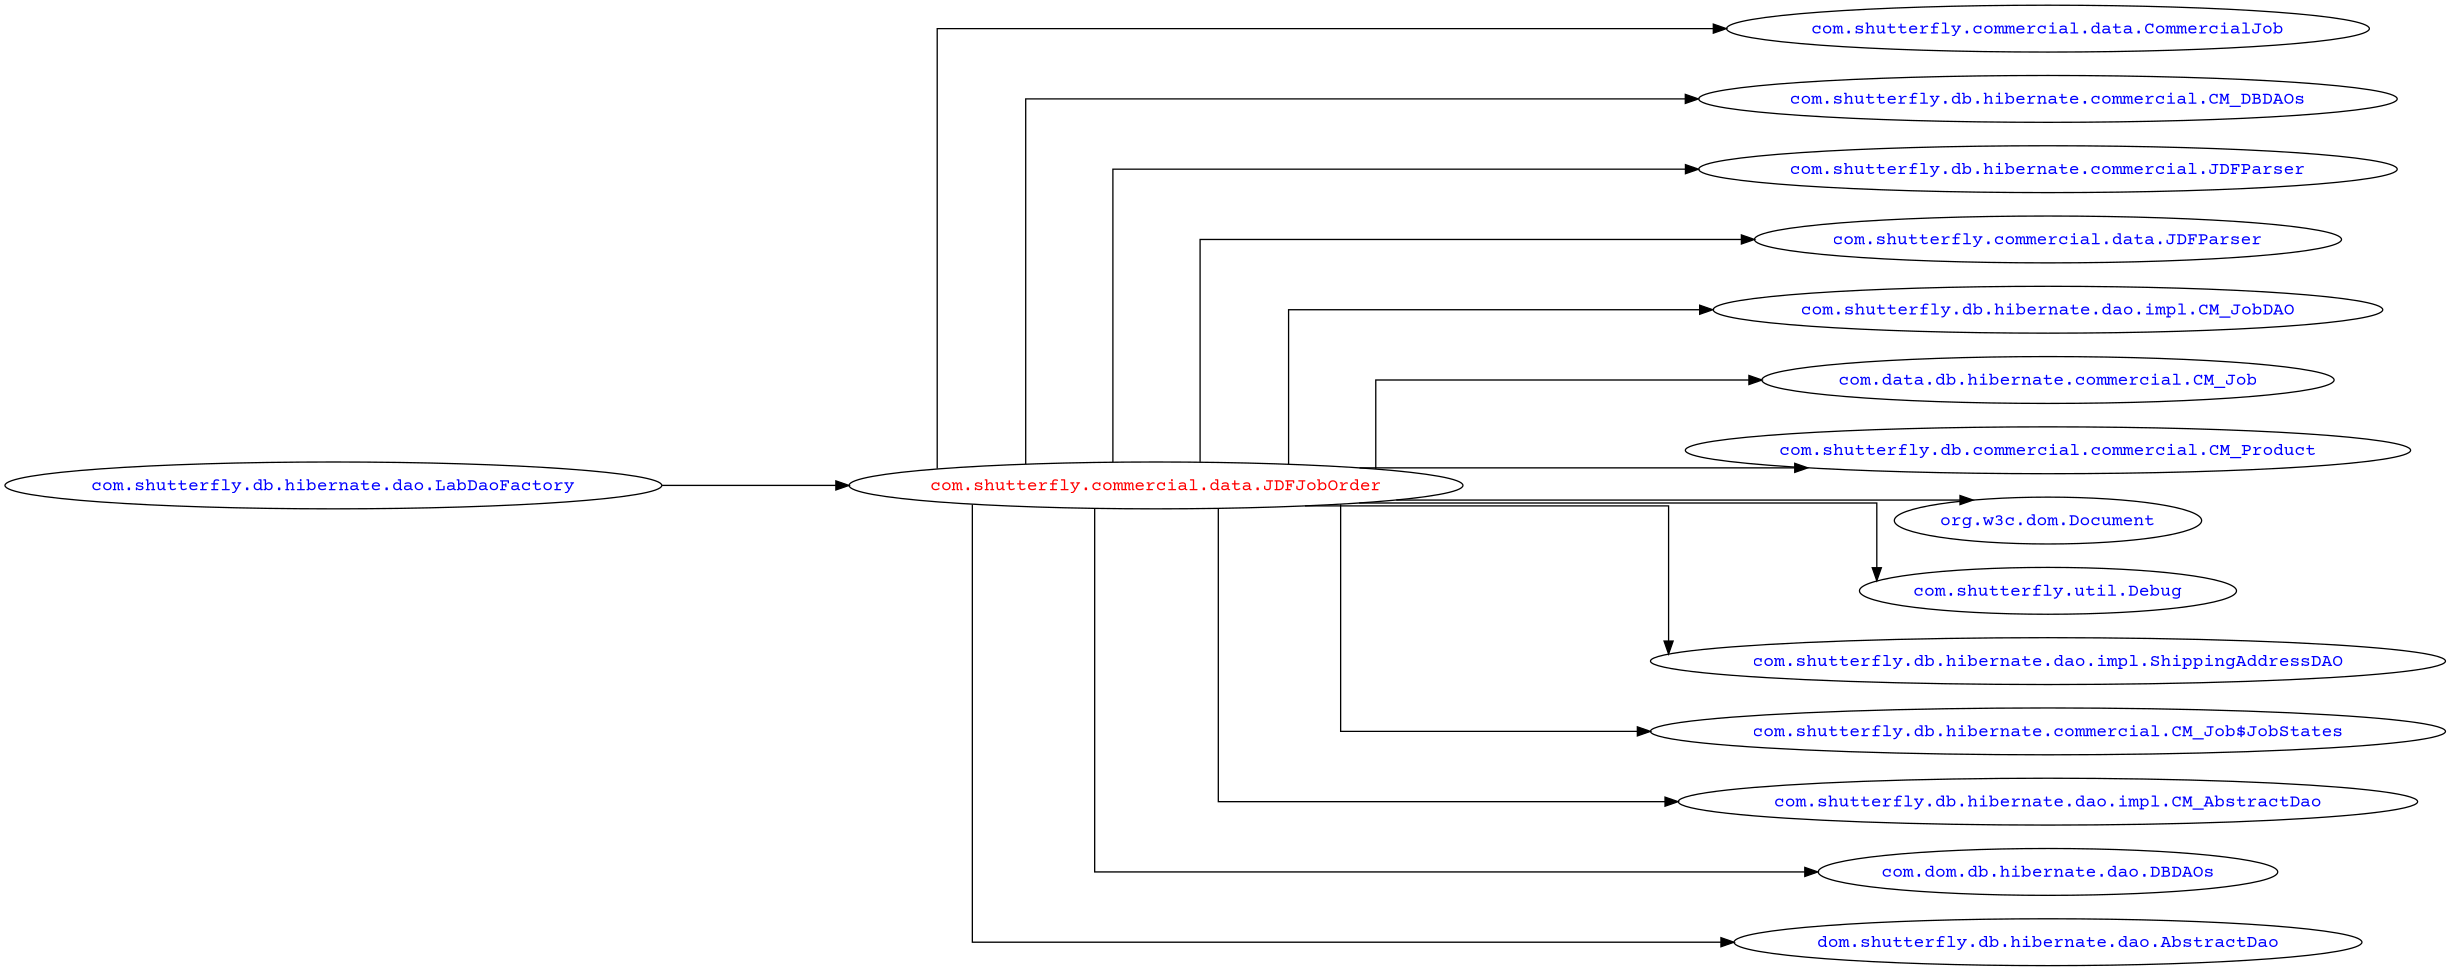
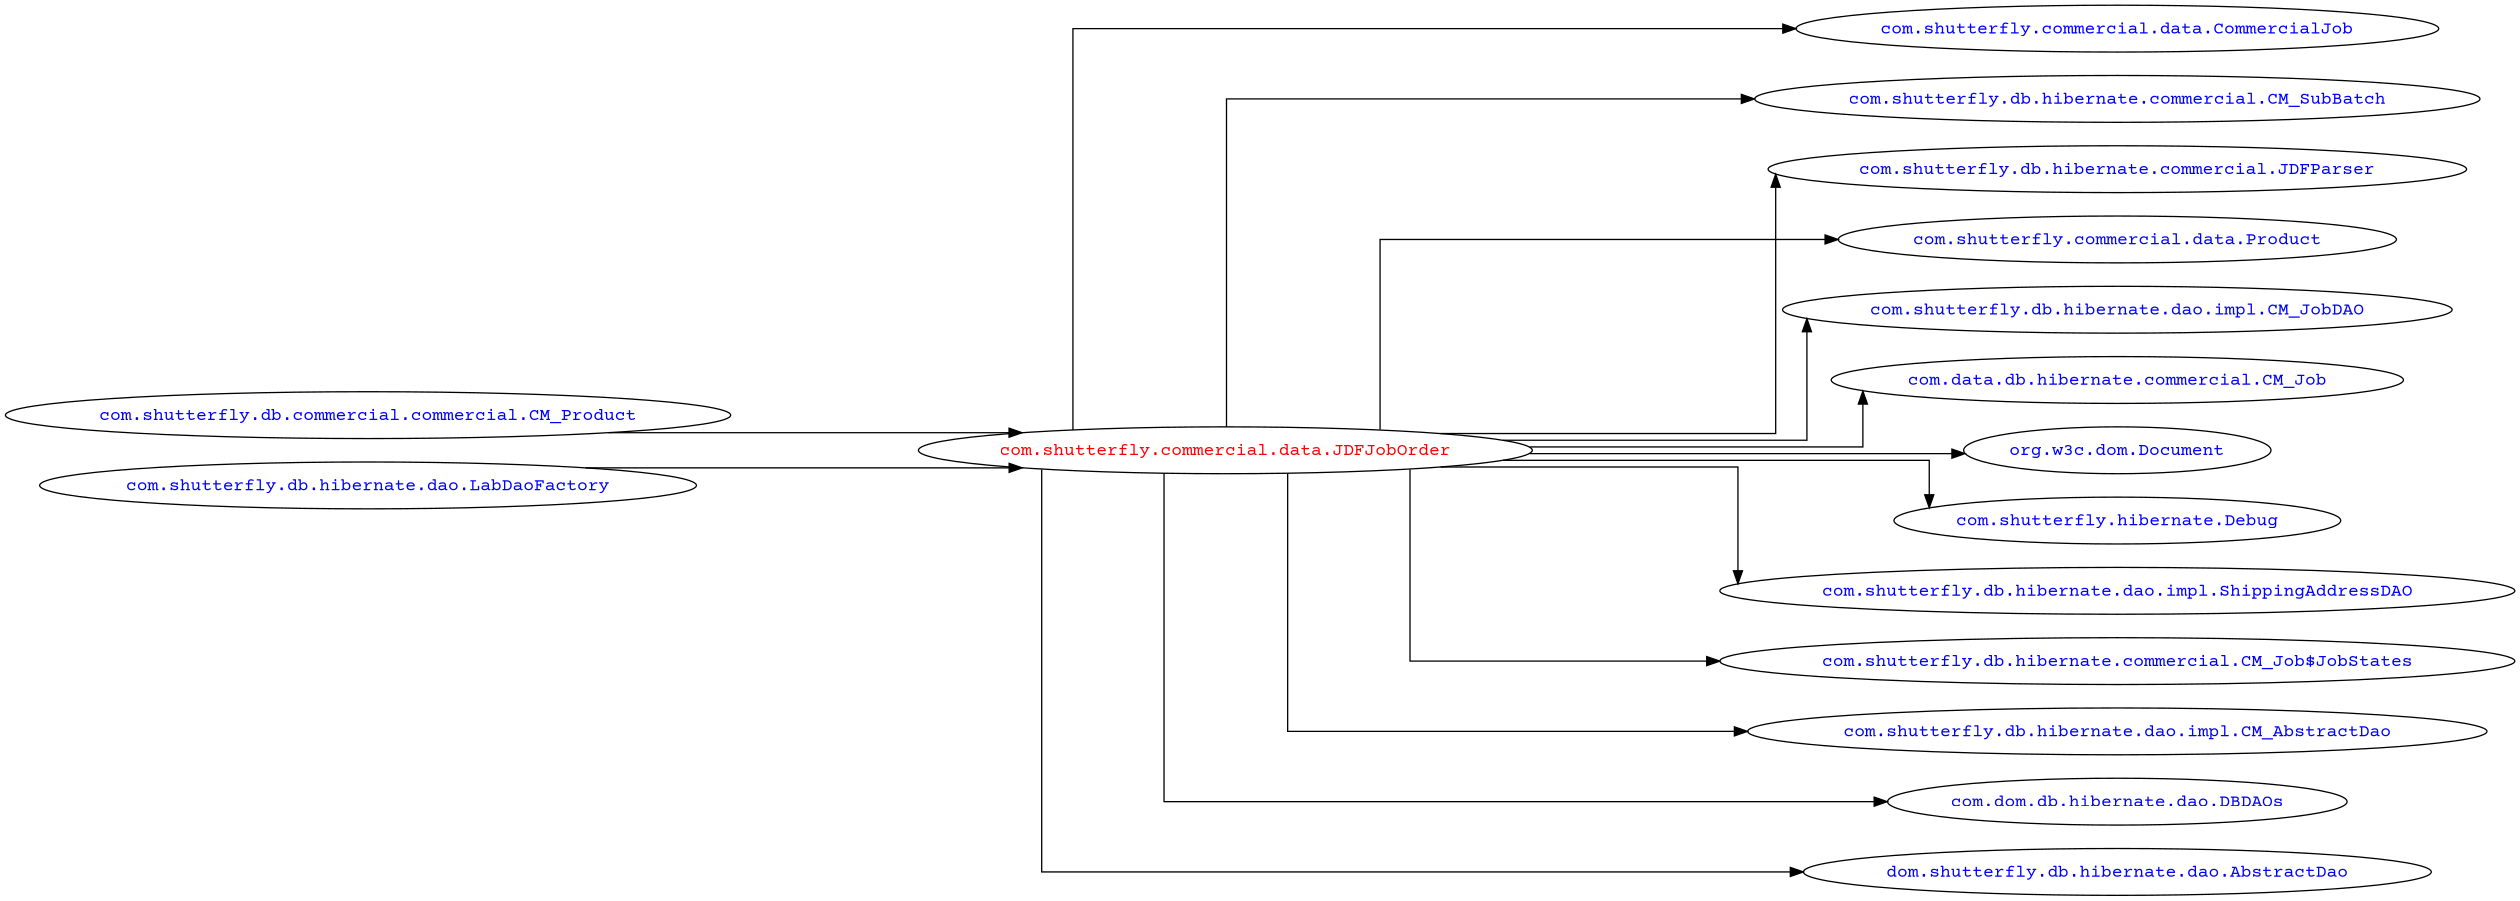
  digraph {
    concentrate=true
    fontname="Courier Prime"
    rankdir=LR
    ranksep=2.0
    splines=ortho
    node [fontcolor=blue fontname="Courier Prime"]
    edge [fontname="Courier Prime"]
    "com.shutterfly.commercial.data.JDFJobOrder" [fontcolor=red]
    "com.shutterfly.commercial.data.CommercialJob"
-   "com.shutterfly.db.hibernate.commercial.CM_SubBatch" [label="com.shutterfly.db.hibernate.commercial.CM_DBDAOs"]
+   "com.shutterfly.db.hibernate.commercial.CM_SubBatch"
    n4 [label="com.shutterfly.db.hibernate.commercial.JDFParser"]
-   "com.shutterfly.commercial.data.JDFParser"
+   "com.shutterfly.commercial.data.JDFParser" [label="com.shutterfly.commercial.data.Product"]
    "com.shutterfly.db.hibernate.dao.impl.CM_JobDAO"
    n7 [label="com.data.db.hibernate.commercial.CM_Job"]
    n8 [label="com.shutterfly.db.commercial.commercial.CM_Product"]
    "org.w3c.dom.Document"
-   "com.shutterfly.util.Debug"
+   "com.shutterfly.util.Debug" [label="com.shutterfly.hibernate.Debug"]
    "com.shutterfly.db.hibernate.dao.impl.ShippingAddressDAO"
    "com.shutterfly.db.hibernate.commercial.CM_Job$JobStates"
    n13 [label="com.shutterfly.db.hibernate.dao.impl.CM_AbstractDao"]
    n14 [label="com.dom.db.hibernate.dao.DBDAOs"]
    n15 [label="dom.shutterfly.db.hibernate.dao.AbstractDao"]
    "com.shutterfly.db.hibernate.dao.LabDaoFactory"
    "com.shutterfly.commercial.data.JDFJobOrder" -> "com.shutterfly.commercial.data.CommercialJob"
    "com.shutterfly.commercial.data.JDFJobOrder" -> "com.shutterfly.db.hibernate.commercial.CM_SubBatch"
    "com.shutterfly.commercial.data.JDFJobOrder" -> n4
    "com.shutterfly.commercial.data.JDFJobOrder" -> "com.shutterfly.commercial.data.JDFParser"
    "com.shutterfly.commercial.data.JDFJobOrder" -> "com.shutterfly.db.hibernate.dao.impl.CM_JobDAO"
    "com.shutterfly.commercial.data.JDFJobOrder" -> n7
-   "com.shutterfly.commercial.data.JDFJobOrder" -> n8
+   n8 -> "com.shutterfly.commercial.data.JDFJobOrder"
    "com.shutterfly.commercial.data.JDFJobOrder" -> "org.w3c.dom.Document"
    "com.shutterfly.commercial.data.JDFJobOrder" -> "com.shutterfly.util.Debug"
    "com.shutterfly.commercial.data.JDFJobOrder" -> "com.shutterfly.db.hibernate.dao.impl.ShippingAddressDAO"
    "com.shutterfly.commercial.data.JDFJobOrder" -> "com.shutterfly.db.hibernate.commercial.CM_Job$JobStates"
    "com.shutterfly.commercial.data.JDFJobOrder" -> n13
    "com.shutterfly.commercial.data.JDFJobOrder" -> n14
    "com.shutterfly.commercial.data.JDFJobOrder" -> n15
    "com.shutterfly.db.hibernate.dao.LabDaoFactory" -> "com.shutterfly.commercial.data.JDFJobOrder"
  }
